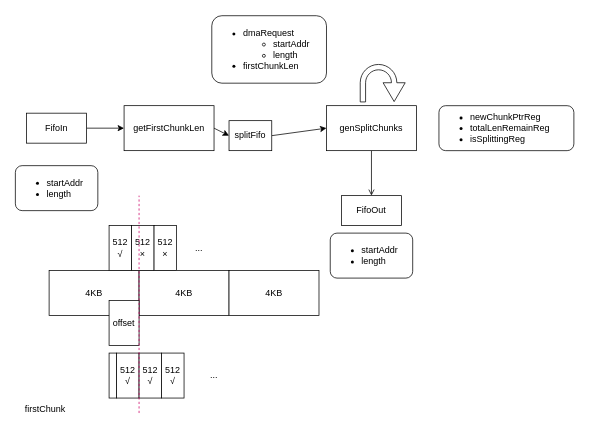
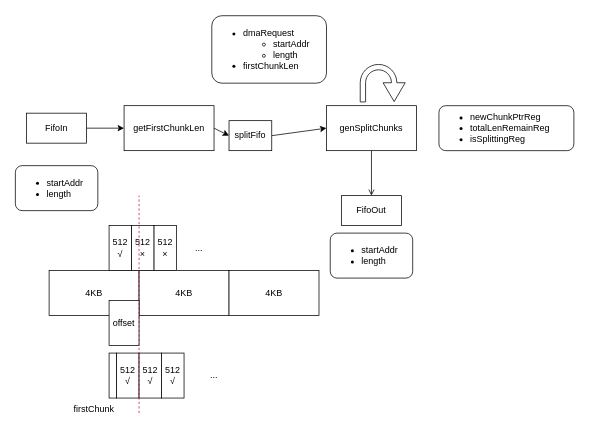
  <mxCell id="0" />
  <mxCell id="1" parent="0" />
  <mxCell id="2" style="edgeStyle=none;html=1;exitX=1;exitY=0.5;exitDx=0;exitDy=0;entryX=0;entryY=0.5;entryDx=0;entryDy=0;" parent="1" source="3" target="5" edge="1"><mxGeometry relative="1" as="geometry" /></mxCell>
  <mxCell id="3" value="FifoIn" style="rounded=0;whiteSpace=wrap;html=1;" parent="1" vertex="1"><mxGeometry x="35" y="150" width="80" height="40" as="geometry" /></mxCell>
  <mxCell id="4" style="edgeStyle=none;html=1;exitX=1;exitY=0.5;exitDx=0;exitDy=0;entryX=0;entryY=0.5;entryDx=0;entryDy=0;" parent="1" source="5" target="7" edge="1"><mxGeometry relative="1" as="geometry" /></mxCell>
  <mxCell id="5" value="getFirstChunkLen" style="rounded=0;whiteSpace=wrap;html=1;" parent="1" vertex="1"><mxGeometry x="165" y="140" width="120" height="60" as="geometry" /></mxCell>
  <mxCell id="6" style="edgeStyle=none;html=1;exitX=1;exitY=0.5;exitDx=0;exitDy=0;entryX=0;entryY=0.5;entryDx=0;entryDy=0;" parent="1" source="7" target="9" edge="1"><mxGeometry relative="1" as="geometry" /></mxCell>
  <mxCell id="7" value="splitFifo" style="rounded=0;whiteSpace=wrap;html=1;" parent="1" vertex="1"><mxGeometry x="305" y="160" width="57" height="40" as="geometry" /></mxCell>
  <mxCell id="8" style="edgeStyle=none;html=1;exitX=0.5;exitY=1;exitDx=0;exitDy=0;entryX=0.5;entryY=0;entryDx=0;entryDy=0;endArrow=open;" parent="1" source="9" target="11" edge="1"><mxGeometry relative="1" as="geometry" /></mxCell>
  <mxCell id="9" value="genSplitChunks" style="rounded=0;whiteSpace=wrap;html=1;" parent="1" vertex="1"><mxGeometry x="435" y="140" width="120" height="60" as="geometry" /></mxCell>
  <mxCell id="10" value="&lt;ul&gt;&lt;li&gt;dmaRequest&lt;/li&gt;&lt;ul&gt;&lt;li&gt;startAddr&lt;/li&gt;&lt;li&gt;length&lt;/li&gt;&lt;/ul&gt;&lt;li&gt;firstChunkLen&lt;/li&gt;&lt;/ul&gt;" style="rounded=1;whiteSpace=wrap;html=1;align=left;" parent="1" vertex="1"><mxGeometry x="282" y="20" width="153" height="90" as="geometry" /></mxCell>
  <mxCell id="11" value="FifoOut" style="rounded=0;whiteSpace=wrap;html=1;" parent="1" vertex="1"><mxGeometry x="455" y="260" width="80" height="40" as="geometry" /></mxCell>
  <mxCell id="12" value="" style="html=1;shadow=0;dashed=0;align=center;verticalAlign=middle;shape=mxgraph.arrows2.uTurnArrow;dy=3.58;arrowHead=29.5;dx2=25.14;rotation=90;" parent="1" vertex="1"><mxGeometry x="485" y="80" width="50" height="60" as="geometry" /></mxCell>
  <mxCell id="13" value="&lt;ul&gt;&lt;li&gt;startAddr&lt;/li&gt;&lt;li&gt;length&lt;/li&gt;&lt;/ul&gt;" style="rounded=1;whiteSpace=wrap;html=1;align=left;" parent="1" vertex="1"><mxGeometry x="20" y="220" width="110" height="60" as="geometry" /></mxCell>
  <mxCell id="14" value="&lt;ul&gt;&lt;li&gt;startAddr&lt;/li&gt;&lt;li&gt;length&lt;/li&gt;&lt;/ul&gt;" style="rounded=1;whiteSpace=wrap;html=1;align=left;" parent="1" vertex="1"><mxGeometry x="440" y="310" width="110" height="60" as="geometry" /></mxCell>
  <mxCell id="15" value="&lt;ul&gt;&lt;li&gt;&lt;span style=&quot;background-color: initial;&quot;&gt;newChunkPtrReg&lt;/span&gt;&lt;/li&gt;&lt;li&gt;&lt;span style=&quot;background-color: initial;&quot;&gt;totalLenRemainReg&lt;/span&gt;&lt;/li&gt;&lt;li&gt;&lt;span style=&quot;background-color: initial;&quot;&gt;isSplittingReg&lt;/span&gt;&lt;/li&gt;&lt;/ul&gt;" style="rounded=1;whiteSpace=wrap;html=1;align=left;" parent="1" vertex="1"><mxGeometry x="585" y="140" width="180" height="60" as="geometry" /></mxCell>
  <mxCell id="16" value="4KB" style="rounded=0;whiteSpace=wrap;html=1;" parent="1" vertex="1"><mxGeometry x="65" y="360" width="120" height="60" as="geometry" /></mxCell>
  <mxCell id="17" value="4KB" style="rounded=0;whiteSpace=wrap;html=1;" parent="1" vertex="1"><mxGeometry x="185" y="360" width="120" height="60" as="geometry" /></mxCell>
  <mxCell id="18" value="4KB" style="rounded=0;whiteSpace=wrap;html=1;" parent="1" vertex="1"><mxGeometry x="305" y="360" width="120" height="60" as="geometry" /></mxCell>
  <mxCell id="19" value="offset" style="rounded=0;whiteSpace=wrap;html=1;" parent="1" vertex="1"><mxGeometry x="145" y="400" width="40" height="60" as="geometry" /></mxCell>
  <mxCell id="20" value="" style="rounded=0;whiteSpace=wrap;html=1;" parent="1" vertex="1"><mxGeometry x="145" y="470" width="10" height="60" as="geometry" /></mxCell>
  <mxCell id="21" value="512&lt;br&gt;√" style="rounded=0;whiteSpace=wrap;html=1;" parent="1" vertex="1"><mxGeometry x="155" y="470" width="30" height="60" as="geometry" /></mxCell>
  <mxCell id="22" value="512&lt;br&gt;√" style="rounded=0;whiteSpace=wrap;html=1;" parent="1" vertex="1"><mxGeometry x="185" y="470" width="30" height="60" as="geometry" /></mxCell>
  <mxCell id="23" value="512&lt;br&gt;√" style="rounded=0;whiteSpace=wrap;html=1;" parent="1" vertex="1"><mxGeometry x="215" y="470" width="30" height="60" as="geometry" /></mxCell>
- <mxCell id="24" value="firstChunk" style="text;html=1;strokeColor=none;fillColor=none;align=center;verticalAlign=middle;whiteSpace=wrap;rounded=0;" parent="1" vertex="1"><mxGeometry x="30" y="530" width="60" height="30" as="geometry" /></mxCell>
+ <mxCell id="24" value="firstChunk" style="text;html=1;strokeColor=none;fillColor=none;align=center;verticalAlign=middle;whiteSpace=wrap;rounded=0;" parent="1" vertex="1"><mxGeometry x="95" y="530" width="60" height="30" as="geometry" /></mxCell>
  <mxCell id="25" value="512&lt;br&gt;√" style="rounded=0;whiteSpace=wrap;html=1;" parent="1" vertex="1"><mxGeometry x="145" y="300" width="30" height="60" as="geometry" /></mxCell>
  <mxCell id="26" value="512&lt;br&gt;×" style="rounded=0;whiteSpace=wrap;html=1;" parent="1" vertex="1"><mxGeometry x="175" y="300" width="30" height="60" as="geometry" /></mxCell>
  <mxCell id="27" value="512&lt;br&gt;×" style="rounded=0;whiteSpace=wrap;html=1;" parent="1" vertex="1"><mxGeometry x="205" y="300" width="30" height="60" as="geometry" /></mxCell>
  <mxCell id="28" value="..." style="text;html=1;strokeColor=none;fillColor=none;align=center;verticalAlign=middle;whiteSpace=wrap;rounded=0;" parent="1" vertex="1"><mxGeometry x="255" y="485" width="60" height="30" as="geometry" /></mxCell>
  <mxCell id="29" value="..." style="text;html=1;strokeColor=none;fillColor=none;align=center;verticalAlign=middle;whiteSpace=wrap;rounded=0;" parent="1" vertex="1"><mxGeometry x="235" y="315" width="60" height="30" as="geometry" /></mxCell>
  <mxCell id="30" value="" style="endArrow=none;dashed=1;html=1;strokeColor=#CC0066;" edge="1" parent="1"><mxGeometry width="50" height="50" relative="1" as="geometry"><mxPoint x="185" y="550" as="sourcePoint" /><mxPoint x="185" y="260" as="targetPoint" /></mxGeometry></mxCell>
